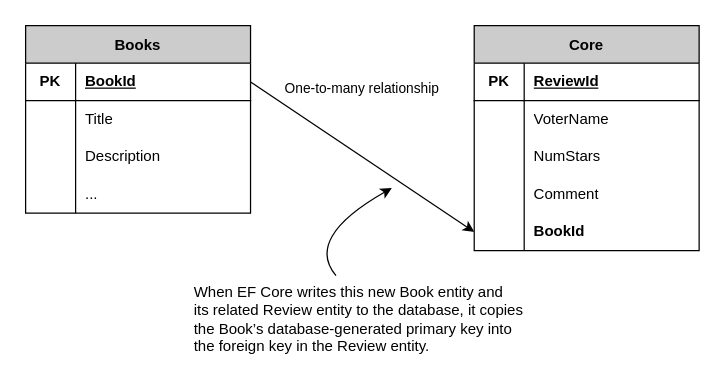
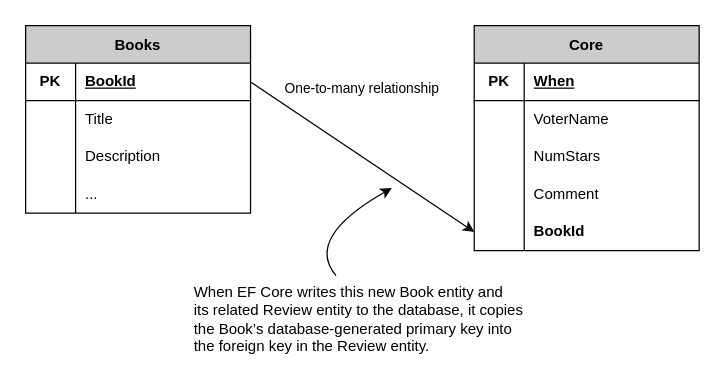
  <mxCell id="0" />
  <mxCell id="1" parent="0" />
  <mxCell id="2" value="Books" style="shape=table;startSize=30;container=1;collapsible=0;childLayout=tableLayout;fixedRows=1;rowLines=0;fontStyle=1;fillColor=#CCCCCC;" parent="1" vertex="1"><mxGeometry x="20" y="20" width="180" height="150" as="geometry" /></mxCell>
  <mxCell id="3" value="" style="shape=tableRow;horizontal=0;startSize=0;swimlaneHead=0;swimlaneBody=0;top=0;left=0;bottom=0;right=0;collapsible=0;dropTarget=0;fillColor=none;points=[[0,0.5],[1,0.5]];portConstraint=eastwest;" parent="2" vertex="1"><mxGeometry y="30" width="180" height="30" as="geometry" /></mxCell>
  <mxCell id="4" value="PK" style="shape=partialRectangle;html=1;whiteSpace=wrap;connectable=0;fillColor=none;top=0;left=0;bottom=1;right=0;overflow=hidden;pointerEvents=1;strokeColor=default;fontStyle=1" parent="3" vertex="1"><mxGeometry width="40" height="30" as="geometry"><mxRectangle width="40" height="30" as="alternateBounds" /></mxGeometry></mxCell>
  <mxCell id="5" value="BookId" style="shape=partialRectangle;connectable=0;fillColor=none;top=0;left=0;bottom=1;right=0;align=left;spacingLeft=6;overflow=hidden;strokeColor=default;perimeterSpacing=0;shadow=0;labelBorderColor=none;whiteSpace=wrap;html=1;labelBackgroundColor=none;fontStyle=5" parent="3" vertex="1"><mxGeometry x="40" width="140" height="30" as="geometry"><mxRectangle width="140" height="30" as="alternateBounds" /></mxGeometry></mxCell>
  <mxCell id="6" style="shape=tableRow;horizontal=0;startSize=0;swimlaneHead=0;swimlaneBody=0;top=0;left=0;bottom=0;right=0;collapsible=0;dropTarget=0;fillColor=none;points=[[0,0.5],[1,0.5]];portConstraint=eastwest;" parent="2" vertex="1"><mxGeometry y="60" width="180" height="30" as="geometry" /></mxCell>
  <mxCell id="7" style="shape=partialRectangle;html=1;whiteSpace=wrap;connectable=0;fillColor=none;top=0;left=0;bottom=0;right=0;overflow=hidden;" parent="6" vertex="1"><mxGeometry width="40" height="30" as="geometry"><mxRectangle width="40" height="30" as="alternateBounds" /></mxGeometry></mxCell>
  <mxCell id="8" value="Title" style="shape=partialRectangle;html=1;whiteSpace=wrap;connectable=0;fillColor=none;top=0;left=0;bottom=0;right=0;align=left;spacingLeft=6;overflow=hidden;" parent="6" vertex="1"><mxGeometry x="40" width="140" height="30" as="geometry"><mxRectangle width="140" height="30" as="alternateBounds" /></mxGeometry></mxCell>
  <mxCell id="9" style="shape=tableRow;horizontal=0;startSize=0;swimlaneHead=0;swimlaneBody=0;top=0;left=0;bottom=0;right=0;collapsible=0;dropTarget=0;fillColor=none;points=[[0,0.5],[1,0.5]];portConstraint=eastwest;" parent="2" vertex="1"><mxGeometry y="90" width="180" height="30" as="geometry" /></mxCell>
  <mxCell id="10" style="shape=partialRectangle;html=1;whiteSpace=wrap;connectable=0;fillColor=none;top=0;left=0;bottom=0;right=0;overflow=hidden;" parent="9" vertex="1"><mxGeometry width="40" height="30" as="geometry"><mxRectangle width="40" height="30" as="alternateBounds" /></mxGeometry></mxCell>
  <mxCell id="11" value="Description" style="shape=partialRectangle;html=1;whiteSpace=wrap;connectable=0;fillColor=none;top=0;left=0;bottom=0;right=0;align=left;spacingLeft=6;overflow=hidden;" parent="9" vertex="1"><mxGeometry x="40" width="140" height="30" as="geometry"><mxRectangle width="140" height="30" as="alternateBounds" /></mxGeometry></mxCell>
  <mxCell id="12" style="shape=tableRow;horizontal=0;startSize=0;swimlaneHead=0;swimlaneBody=0;top=0;left=0;bottom=0;right=0;collapsible=0;dropTarget=0;fillColor=none;points=[[0,0.5],[1,0.5]];portConstraint=eastwest;" parent="2" vertex="1"><mxGeometry y="120" width="180" height="30" as="geometry" /></mxCell>
  <mxCell id="13" style="shape=partialRectangle;html=1;whiteSpace=wrap;connectable=0;fillColor=none;top=0;left=0;bottom=0;right=0;overflow=hidden;" parent="12" vertex="1"><mxGeometry width="40" height="30" as="geometry"><mxRectangle width="40" height="30" as="alternateBounds" /></mxGeometry></mxCell>
  <mxCell id="14" value="..." style="shape=partialRectangle;html=1;whiteSpace=wrap;connectable=0;fillColor=none;top=0;left=0;bottom=0;right=0;align=left;spacingLeft=6;overflow=hidden;" parent="12" vertex="1"><mxGeometry x="40" width="140" height="30" as="geometry"><mxRectangle width="140" height="30" as="alternateBounds" /></mxGeometry></mxCell>
  <mxCell id="15" value="Core" style="shape=table;startSize=30;container=1;collapsible=0;childLayout=tableLayout;fixedRows=1;rowLines=0;fontStyle=1;fillColor=#CCCCCC;" vertex="1" parent="1"><mxGeometry x="379" y="20" width="180" height="180" as="geometry" /></mxCell>
  <mxCell id="16" value="" style="shape=tableRow;horizontal=0;startSize=0;swimlaneHead=0;swimlaneBody=0;top=0;left=0;bottom=0;right=0;collapsible=0;dropTarget=0;fillColor=none;points=[[0,0.5],[1,0.5]];portConstraint=eastwest;" vertex="1" parent="15"><mxGeometry y="30" width="180" height="30" as="geometry" /></mxCell>
  <mxCell id="17" value="PK" style="shape=partialRectangle;html=1;whiteSpace=wrap;connectable=0;fillColor=none;top=0;left=0;bottom=1;right=0;overflow=hidden;pointerEvents=1;strokeColor=default;fontStyle=1" vertex="1" parent="16"><mxGeometry width="40" height="30" as="geometry"><mxRectangle width="40" height="30" as="alternateBounds" /></mxGeometry></mxCell>
- <mxCell id="18" value="ReviewId" style="shape=partialRectangle;connectable=0;fillColor=none;top=0;left=0;bottom=1;right=0;align=left;spacingLeft=6;overflow=hidden;strokeColor=default;perimeterSpacing=0;shadow=0;labelBorderColor=none;whiteSpace=wrap;html=1;labelBackgroundColor=none;fontStyle=5" vertex="1" parent="16"><mxGeometry x="40" width="140" height="30" as="geometry"><mxRectangle width="140" height="30" as="alternateBounds" /></mxGeometry></mxCell>
+ <mxCell id="18" value="When" style="shape=partialRectangle;connectable=0;fillColor=none;top=0;left=0;bottom=1;right=0;align=left;spacingLeft=6;overflow=hidden;strokeColor=default;perimeterSpacing=0;shadow=0;labelBorderColor=none;whiteSpace=wrap;html=1;labelBackgroundColor=none;fontStyle=5" vertex="1" parent="16"><mxGeometry x="40" width="140" height="30" as="geometry"><mxRectangle width="140" height="30" as="alternateBounds" /></mxGeometry></mxCell>
  <mxCell id="19" style="shape=tableRow;horizontal=0;startSize=0;swimlaneHead=0;swimlaneBody=0;top=0;left=0;bottom=0;right=0;collapsible=0;dropTarget=0;fillColor=none;points=[[0,0.5],[1,0.5]];portConstraint=eastwest;" vertex="1" parent="15"><mxGeometry y="60" width="180" height="30" as="geometry" /></mxCell>
  <mxCell id="20" style="shape=partialRectangle;html=1;whiteSpace=wrap;connectable=0;fillColor=none;top=0;left=0;bottom=0;right=0;overflow=hidden;" vertex="1" parent="19"><mxGeometry width="40" height="30" as="geometry"><mxRectangle width="40" height="30" as="alternateBounds" /></mxGeometry></mxCell>
  <mxCell id="21" value="VoterName" style="shape=partialRectangle;html=1;whiteSpace=wrap;connectable=0;fillColor=none;top=0;left=0;bottom=0;right=0;align=left;spacingLeft=6;overflow=hidden;" vertex="1" parent="19"><mxGeometry x="40" width="140" height="30" as="geometry"><mxRectangle width="140" height="30" as="alternateBounds" /></mxGeometry></mxCell>
  <mxCell id="22" style="shape=tableRow;horizontal=0;startSize=0;swimlaneHead=0;swimlaneBody=0;top=0;left=0;bottom=0;right=0;collapsible=0;dropTarget=0;fillColor=none;points=[[0,0.5],[1,0.5]];portConstraint=eastwest;" vertex="1" parent="15"><mxGeometry y="90" width="180" height="30" as="geometry" /></mxCell>
  <mxCell id="23" style="shape=partialRectangle;html=1;whiteSpace=wrap;connectable=0;fillColor=none;top=0;left=0;bottom=0;right=0;overflow=hidden;" vertex="1" parent="22"><mxGeometry width="40" height="30" as="geometry"><mxRectangle width="40" height="30" as="alternateBounds" /></mxGeometry></mxCell>
  <mxCell id="24" value="NumStars" style="shape=partialRectangle;html=1;whiteSpace=wrap;connectable=0;fillColor=none;top=0;left=0;bottom=0;right=0;align=left;spacingLeft=6;overflow=hidden;" vertex="1" parent="22"><mxGeometry x="40" width="140" height="30" as="geometry"><mxRectangle width="140" height="30" as="alternateBounds" /></mxGeometry></mxCell>
  <mxCell id="25" style="shape=tableRow;horizontal=0;startSize=0;swimlaneHead=0;swimlaneBody=0;top=0;left=0;bottom=0;right=0;collapsible=0;dropTarget=0;fillColor=none;points=[[0,0.5],[1,0.5]];portConstraint=eastwest;" vertex="1" parent="15"><mxGeometry y="120" width="180" height="30" as="geometry" /></mxCell>
  <mxCell id="26" style="shape=partialRectangle;html=1;whiteSpace=wrap;connectable=0;fillColor=none;top=0;left=0;bottom=0;right=0;overflow=hidden;" vertex="1" parent="25"><mxGeometry width="40" height="30" as="geometry"><mxRectangle width="40" height="30" as="alternateBounds" /></mxGeometry></mxCell>
  <mxCell id="27" value="Comment" style="shape=partialRectangle;html=1;whiteSpace=wrap;connectable=0;fillColor=none;top=0;left=0;bottom=0;right=0;align=left;spacingLeft=6;overflow=hidden;" vertex="1" parent="25"><mxGeometry x="40" width="140" height="30" as="geometry"><mxRectangle width="140" height="30" as="alternateBounds" /></mxGeometry></mxCell>
  <mxCell id="28" style="shape=tableRow;horizontal=0;startSize=0;swimlaneHead=0;swimlaneBody=0;top=0;left=0;bottom=0;right=0;collapsible=0;dropTarget=0;fillColor=none;points=[[0,0.5],[1,0.5]];portConstraint=eastwest;" vertex="1" parent="15"><mxGeometry y="150" width="180" height="30" as="geometry" /></mxCell>
  <mxCell id="29" style="shape=partialRectangle;html=1;whiteSpace=wrap;connectable=0;fillColor=none;top=0;left=0;bottom=0;right=0;overflow=hidden;" vertex="1" parent="28"><mxGeometry width="40" height="30" as="geometry"><mxRectangle width="40" height="30" as="alternateBounds" /></mxGeometry></mxCell>
  <mxCell id="30" value="BookId" style="shape=partialRectangle;html=1;whiteSpace=wrap;connectable=0;fillColor=none;top=0;left=0;bottom=0;right=0;align=left;spacingLeft=6;overflow=hidden;fontStyle=1" vertex="1" parent="28"><mxGeometry x="40" width="140" height="30" as="geometry"><mxRectangle width="140" height="30" as="alternateBounds" /></mxGeometry></mxCell>
  <mxCell id="31" value="" style="endArrow=classic;html=1;rounded=0;exitX=1;exitY=0.5;exitDx=0;exitDy=0;entryX=0;entryY=0.5;entryDx=0;entryDy=0;" edge="1" parent="1" source="3" target="28"><mxGeometry width="50" height="50" relative="1" as="geometry"><mxPoint x="263" y="280" as="sourcePoint" /><mxPoint x="313" y="230" as="targetPoint" /></mxGeometry></mxCell>
  <mxCell id="32" value="One-to-many relationship" style="edgeLabel;html=1;align=center;verticalAlign=middle;resizable=0;points=[];" vertex="1" connectable="0" parent="31"><mxGeometry x="-0.524" y="2" relative="1" as="geometry"><mxPoint x="45" y="-22" as="offset" /></mxGeometry></mxCell>
  <mxCell id="33" value="&lt;div&gt;When EF Core writes this new Book entity and&lt;/div&gt;&lt;div&gt;its related Review entity to the database, it copies&lt;/div&gt;&lt;div&gt;the Book’s database-generated primary key into&lt;/div&gt;&lt;div&gt;the foreign key in the Review entity.&lt;/div&gt;" style="text;html=1;align=left;verticalAlign=middle;resizable=0;points=[];autosize=1;strokeColor=none;fillColor=none;" vertex="1" parent="1"><mxGeometry x="153" y="220" width="290" height="70" as="geometry" /></mxCell>
  <mxCell id="34" value="" style="endArrow=classic;html=1;curved=1;targetPerimeterSpacing=6;" edge="1" parent="1" source="33"><mxGeometry width="50" height="50" relative="1" as="geometry"><mxPoint x="223" y="220" as="sourcePoint" /><mxPoint x="313" y="150" as="targetPoint" /><Array as="points"><mxPoint x="243" y="190" /></Array></mxGeometry></mxCell>
